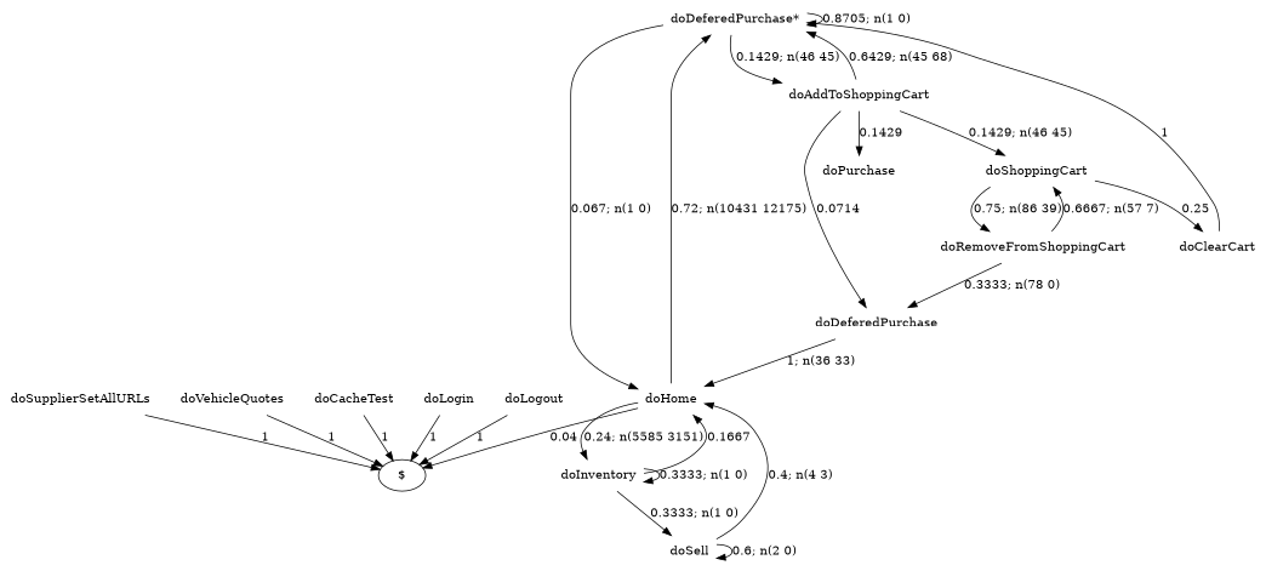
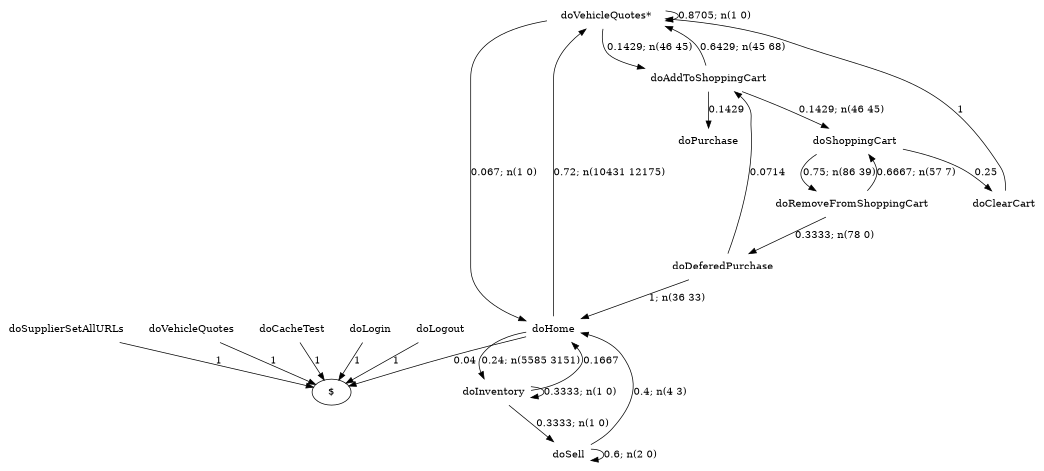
  digraph {
    node [shape=none]
    edge [style=solid]
-   n1 [label="doDeferedPurchase*"]
+   n1 [label="doVehicleQuotes*"]
    n2 [label=doAddToShoppingCart]
    n3 [label=doHome]
    n4 [label=doDeferedPurchase]
    n5 [label=doShoppingCart]
    n6 [label=doPurchase]
    "$" [shape=""]
    n8 [label=doInventory]
    n9 [label=doSupplierSetAllURLs]
    n10 [label=doVehicleQuotes]
    n11 [label=doCacheTest]
    n12 [label=doLogin]
    n13 [label=doClearCart]
    n14 [label=doRemoveFromShoppingCart]
    n15 [label=doSell]
    n16 [label=doLogout]
    n1 -> n1 [label="0.8705; n(1 0)"]
    n1 -> n2 [label="0.1429; n(46 45)"]
    n1 -> n3 [label="0.067; n(1 0)"]
    n2 -> n1 [label="0.6429; n(45 68)"]
-   n2 -> n4 [label=0.0714]
+   n4 -> n2 [label=0.0714]
    n2 -> n5 [label="0.1429; n(46 45)"]
    n2 -> n6 [label=0.1429]
    n3 -> n1 [label="0.72; n(10431 12175)"]
    n3 -> "$" [label=0.04]
    n3 -> n8 [label="0.24; n(5585 3151)"]
    n4 -> n3 [label="1; n(36 33)"]
    n5 -> n13 [label=0.25]
    n5 -> n14 [label="0.75; n(86 39)"]
    n8 -> n3 [label=0.1667]
    n8 -> n8 [label="0.3333; n(1 0)"]
    n8 -> n15 [label="0.3333; n(1 0)"]
    n9 -> "$" [label=1]
    n10 -> "$" [label=1]
    n11 -> "$" [label=1]
    n12 -> "$" [label=1]
    n13 -> n1 [label=1]
    n14 -> n4 [label="0.3333; n(78 0)"]
    n14 -> n5 [label="0.6667; n(57 7)"]
    n15 -> n3 [label="0.4; n(4 3)"]
    n15 -> n15 [label="0.6; n(2 0)"]
    n16 -> "$" [label=1]
  }
